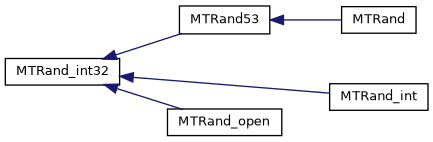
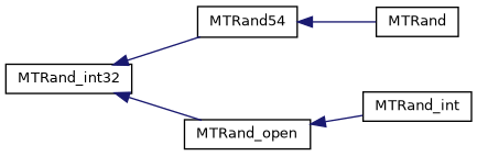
  digraph {
    rankdir=LR
    node [color=black fillcolor=white fontname=Helvetica fontsize=10 shape=record style=filled]
    edge [color=midnightblue dir=back fontname=Helvetica fontsize=10 labelfontname=Helvetica labelfontsize=10 style=solid]
    n1 [height=0.2 label=MTRand_int32 width=0.4]
-   n2 [height=0.2 label=MTRand53 width=0.4]
+   n2 [height=0.2 label=MTRand54 width=0.4]
    n3 [height=0.2 label=MTRand_int width=0.4]
    n4 [height=0.2 label=MTRand_open width=0.4]
    n5 [height=0.2 label=MTRand width=0.4]
    n1 -> n2
-   n1 -> n3
+   n4 -> n3
    n1 -> n4
    n2 -> n5
  }
